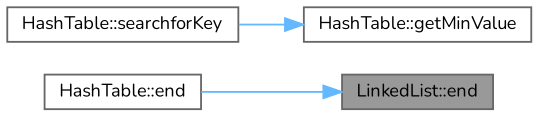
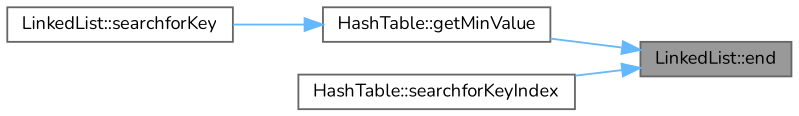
  digraph {
    fontname=Nunito
    rankdir=RL
    node [color=grey40 fillcolor=white fontname=Nunito fontsize=10 shape=box style=filled]
    edge [color=steelblue1 dir=back fontname=Nunito fontsize=10 labelfontname=Helvetica labelfontsize=10 style=solid]
    n1 [color=gray40 fillcolor=grey60 fontcolor=black height=0.2 label="LinkedList::end" width=0.4]
    n2 [height=0.2 label="HashTable::getMinValue" width=0.4]
-   n3 [height=0.2 label="HashTable::end" width=0.4]
-   n4 [height=0.2 label="HashTable::searchforKey" width=0.4]
+   n3 [height=0.2 label="HashTable::searchforKeyIndex" width=0.4]
+   n4 [height=0.2 label="LinkedList::searchforKey" width=0.4]
+   n1 -> n2
    n1 -> n3
    n2 -> n4
  }
